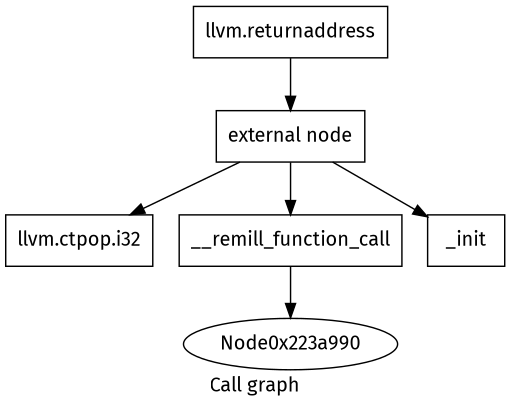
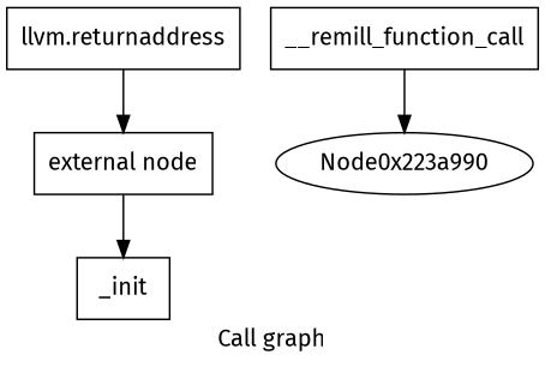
  digraph {
    fontname="Fira Sans"
    label="Call graph"
    node [fontname="Fira Sans" shape=record]
    edge [fontname="Fira Sans"]
    n1 [label="{external node}"]
-   n2 [label="{llvm.ctpop.i32}"]
    n3 [label="{__remill_function_call}"]
    n4 [label="{_init}"]
    n5 [label=Node0x223a990 shape=""]
    n6 [label="{llvm.returnaddress}"]
-   n1 -> n2
-   n1 -> n3
    n1 -> n4
    n3 -> n5
    n6 -> n1
  }
